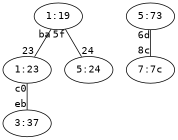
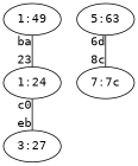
  graph {
    fontname="DejaVu Sans Mono"
    node [fontname="DejaVu Sans Mono"]
    edge [fontname="DejaVu Sans Mono"]
-   "1:23"
-   "3:37"
-   "1:19"
-   "5:24"
+   "1:23" [label="1:24"]
+   "3:37" [label="3:27"]
+   "1:19" [label="1:49"]
    n5 [label="7:7c"]
-   "5:63" [label="5:73"]
+   "5:63"
    "1:23" -- "3:37" [headlabel=eb taillabel=c0]
    "1:19" -- "1:23" [headlabel=23 taillabel=ba]
-   "1:19" -- "5:24" [headlabel=24 taillabel="5f"]
    "5:63" -- n5 [headlabel="8c" taillabel="6d"]
  }
